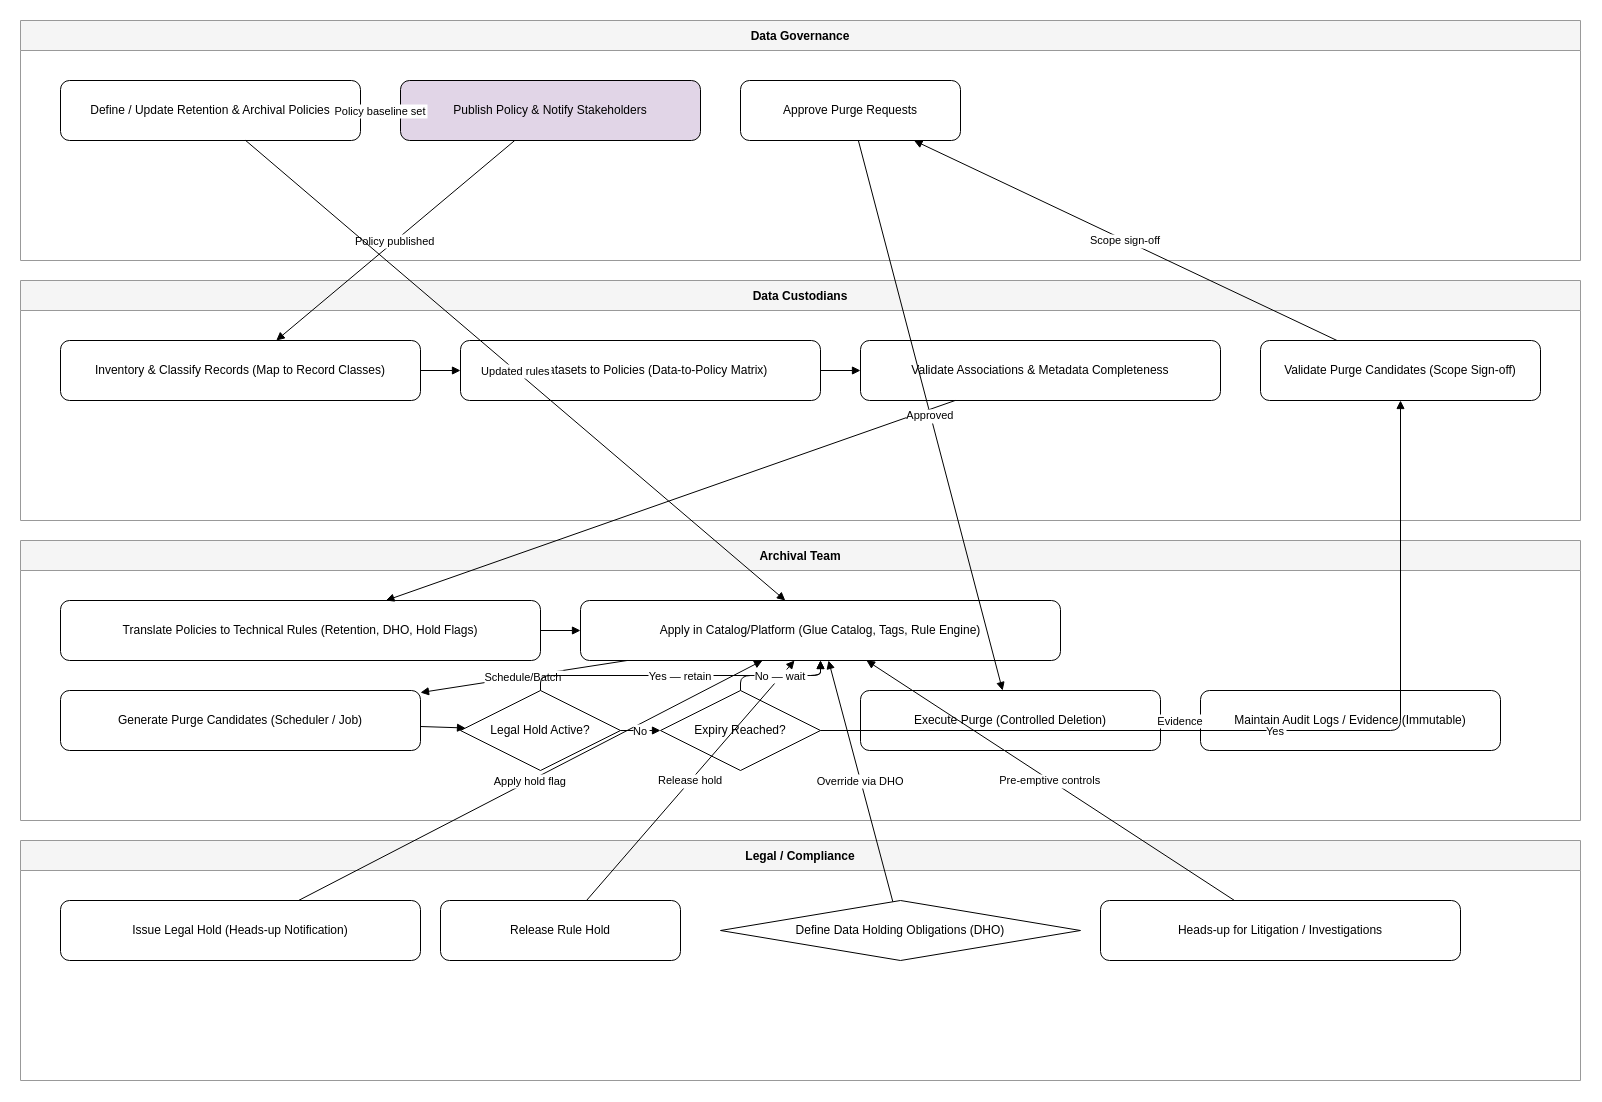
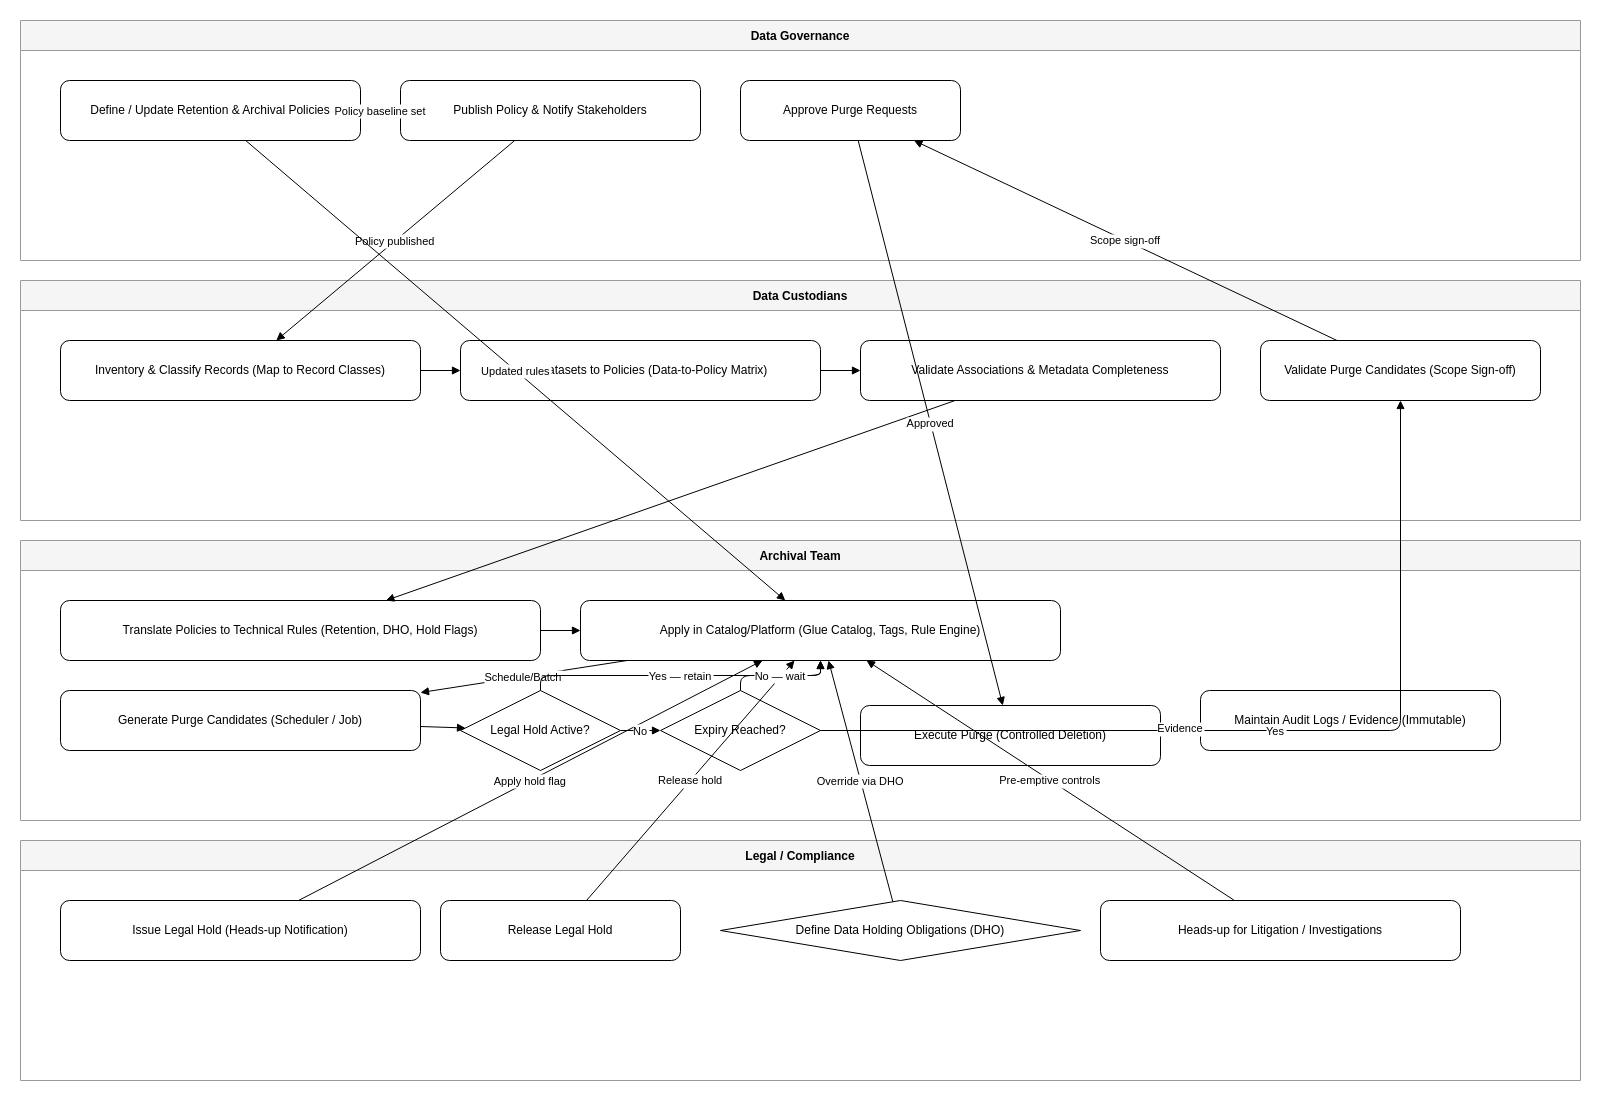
  <mxCell id="0" />
  <mxCell id="1" parent="0" />
  <mxCell id="2" value="Data Governance" style="swimlane;horizontal=1;startSize=30;fillColor=#f5f5f5;strokeColor=#999;" vertex="1" parent="1"><mxGeometry x="20" y="20" width="1560" height="240" as="geometry" /></mxCell>
  <mxCell id="3" value="Data Custodians" style="swimlane;horizontal=1;startSize=30;fillColor=#f5f5f5;strokeColor=#999;" vertex="1" parent="1"><mxGeometry x="20" y="280" width="1560" height="240" as="geometry" /></mxCell>
  <mxCell id="4" value="Archival Team" style="swimlane;horizontal=1;startSize=30;fillColor=#f5f5f5;strokeColor=#999;" vertex="1" parent="1"><mxGeometry x="20" y="540" width="1560" height="280" as="geometry" /></mxCell>
  <mxCell id="5" value="Legal / Compliance" style="swimlane;horizontal=1;startSize=30;fillColor=#f5f5f5;strokeColor=#999;" vertex="1" parent="1"><mxGeometry x="20" y="840" width="1560" height="240" as="geometry" /></mxCell>
  <mxCell id="6" value="Define / Update Retention &amp; Archival Policies" style="rounded=1;whiteSpace=wrap;html=1;" vertex="1" parent="2"><mxGeometry x="40" y="60" width="300" height="60" as="geometry" /></mxCell>
- <mxCell id="7" value="Publish Policy &amp; Notify Stakeholders" style="rounded=1;whiteSpace=wrap;html=1;fillColor=#e1d5e7;" vertex="1" parent="2"><mxGeometry x="380" y="60" width="300" height="60" as="geometry" /></mxCell>
+ <mxCell id="7" value="Publish Policy &amp; Notify Stakeholders" style="rounded=1;whiteSpace=wrap;html=1;" vertex="1" parent="2"><mxGeometry x="380" y="60" width="300" height="60" as="geometry" /></mxCell>
  <mxCell id="8" value="Approve Purge Requests" style="rounded=1;whiteSpace=wrap;html=1;" vertex="1" parent="2"><mxGeometry x="720" y="60" width="220" height="60" as="geometry" /></mxCell>
  <mxCell id="9" value="Inventory &amp; Classify Records (Map to Record Classes)" style="rounded=1;whiteSpace=wrap;html=1;" vertex="1" parent="3"><mxGeometry x="40" y="60" width="360" height="60" as="geometry" /></mxCell>
  <mxCell id="10" value="Map Datasets to Policies (Data-to-Policy Matrix)" style="rounded=1;whiteSpace=wrap;html=1;" vertex="1" parent="3"><mxGeometry x="440" y="60" width="360" height="60" as="geometry" /></mxCell>
  <mxCell id="11" value="Validate Associations &amp; Metadata Completeness" style="rounded=1;whiteSpace=wrap;html=1;" vertex="1" parent="3"><mxGeometry x="840" y="60" width="360" height="60" as="geometry" /></mxCell>
  <mxCell id="12" value="Validate Purge Candidates (Scope Sign-off)" style="rounded=1;whiteSpace=wrap;html=1;" vertex="1" parent="3"><mxGeometry x="1240" y="60" width="280" height="60" as="geometry" /></mxCell>
  <mxCell id="13" value="Translate Policies to Technical Rules (Retention, DHO, Hold Flags)" style="rounded=1;whiteSpace=wrap;html=1;" vertex="1" parent="4"><mxGeometry x="40" y="60" width="480" height="60" as="geometry" /></mxCell>
  <mxCell id="14" value="Apply in Catalog/Platform (Glue Catalog, Tags, Rule Engine)" style="rounded=1;whiteSpace=wrap;html=1;" vertex="1" parent="4"><mxGeometry x="560" y="60" width="480" height="60" as="geometry" /></mxCell>
  <mxCell id="15" value="Generate Purge Candidates (Scheduler / Job)" style="rounded=1;whiteSpace=wrap;html=1;" vertex="1" parent="4"><mxGeometry x="40" y="150" width="360" height="60" as="geometry" /></mxCell>
  <mxCell id="16" value="Legal Hold Active?" style="shape=rhombus;perimeter=rhombusPerimeter;whiteSpace=wrap;html=1;" vertex="1" parent="4"><mxGeometry x="440" y="150" width="160" height="80" as="geometry" /></mxCell>
  <mxCell id="17" value="Expiry Reached?" style="shape=rhombus;perimeter=rhombusPerimeter;whiteSpace=wrap;html=1;" vertex="1" parent="4"><mxGeometry x="640" y="150" width="160" height="80" as="geometry" /></mxCell>
- <mxCell id="18" value="Execute Purge (Controlled Deletion)" style="rounded=1;whiteSpace=wrap;html=1;" vertex="1" parent="4"><mxGeometry x="840" y="150" width="300" height="60" as="geometry" /></mxCell>
+ <mxCell id="18" value="Execute Purge (Controlled Deletion)" style="rounded=1;whiteSpace=wrap;html=1;" vertex="1" parent="4"><mxGeometry x="840" y="165" width="300" height="60" as="geometry" /></mxCell>
  <mxCell id="19" value="Maintain Audit Logs / Evidence (Immutable)" style="rounded=1;whiteSpace=wrap;html=1;" vertex="1" parent="4"><mxGeometry x="1180" y="150" width="300" height="60" as="geometry" /></mxCell>
  <mxCell id="20" value="Issue Legal Hold (Heads-up Notification)" style="rounded=1;whiteSpace=wrap;html=1;" vertex="1" parent="5"><mxGeometry x="40" y="60" width="360" height="60" as="geometry" /></mxCell>
- <mxCell id="21" value="Release Rule Hold" style="rounded=1;whiteSpace=wrap;html=1;" vertex="1" parent="5"><mxGeometry x="420" y="60" width="240" height="60" as="geometry" /></mxCell>
+ <mxCell id="21" value="Release Legal Hold" style="rounded=1;whiteSpace=wrap;html=1;" vertex="1" parent="5"><mxGeometry x="420" y="60" width="240" height="60" as="geometry" /></mxCell>
  <mxCell id="22" value="Define Data Holding Obligations (DHO)" style="rhombus;whiteSpace=wrap;html=1;" vertex="1" parent="5"><mxGeometry x="700" y="60" width="360" height="60" as="geometry" /></mxCell>
  <mxCell id="23" value="Heads-up for Litigation / Investigations" style="rounded=1;whiteSpace=wrap;html=1;" vertex="1" parent="5"><mxGeometry x="1080" y="60" width="360" height="60" as="geometry" /></mxCell>
  <mxCell id="24" value="Policy baseline set" edge="1" parent="1" source="6" target="7" style="endArrow=block;endFill=1;rounded=1;"><mxGeometry relative="1" as="geometry" /></mxCell>
  <mxCell id="25" value="Policy published" edge="1" parent="1" source="7" target="9" style="endArrow=block;endFill=1;rounded=1;"><mxGeometry relative="1" as="geometry" /></mxCell>
  <mxCell id="26" edge="1" parent="1" source="9" target="10" style="endArrow=block;endFill=1;rounded=1;"><mxGeometry relative="1" as="geometry" /></mxCell>
  <mxCell id="27" edge="1" parent="1" source="10" target="11" style="endArrow=block;endFill=1;rounded=1;"><mxGeometry relative="1" as="geometry" /></mxCell>
  <mxCell id="28" edge="1" parent="1" source="11" target="13" style="endArrow=block;endFill=1;rounded=1;"><mxGeometry relative="1" as="geometry" /></mxCell>
  <mxCell id="29" edge="1" parent="1" source="13" target="14" style="endArrow=block;endFill=1;rounded=1;"><mxGeometry relative="1" as="geometry" /></mxCell>
  <mxCell id="30" value="Updated rules" edge="1" parent="1" source="6" target="14" style="endArrow=block;endFill=1;rounded=1;"><mxGeometry relative="1" as="geometry" /></mxCell>
  <mxCell id="31" value="Apply hold flag" edge="1" parent="1" source="20" target="14" style="endArrow=block;endFill=1;rounded=1;"><mxGeometry relative="1" as="geometry" /></mxCell>
  <mxCell id="32" value="Release hold" edge="1" parent="1" source="21" target="14" style="endArrow=block;endFill=1;rounded=1;"><mxGeometry relative="1" as="geometry" /></mxCell>
  <mxCell id="33" value="Override via DHO" edge="1" parent="1" source="22" target="14" style="endArrow=block;endFill=1;rounded=1;"><mxGeometry relative="1" as="geometry" /></mxCell>
  <mxCell id="34" value="Pre-emptive controls" edge="1" parent="1" source="23" target="14" style="endArrow=block;endFill=1;rounded=1;"><mxGeometry relative="1" as="geometry" /></mxCell>
  <mxCell id="35" value="Schedule/Batch" edge="1" parent="1" source="14" target="15" style="endArrow=block;endFill=1;rounded=1;"><mxGeometry relative="1" as="geometry" /></mxCell>
  <mxCell id="36" edge="1" parent="1" source="15" target="16" style="endArrow=block;endFill=1;rounded=1;"><mxGeometry relative="1" as="geometry" /></mxCell>
  <mxCell id="37" value="Yes — retain" edge="1" parent="1" source="16" target="14" style="endArrow=block;endFill=1;rounded=1;edgeStyle=orthogonalEdgeStyle;"><mxGeometry relative="1" as="geometry" /></mxCell>
  <mxCell id="38" value="No" edge="1" parent="1" source="16" target="17" style="endArrow=block;endFill=1;rounded=1;edgeStyle=orthogonalEdgeStyle;"><mxGeometry relative="1" as="geometry" /></mxCell>
  <mxCell id="39" value="No — wait" edge="1" parent="1" source="17" target="14" style="endArrow=block;endFill=1;rounded=1;edgeStyle=orthogonalEdgeStyle;"><mxGeometry relative="1" as="geometry" /></mxCell>
  <mxCell id="40" value="Yes" edge="1" parent="1" source="17" target="12" style="endArrow=block;endFill=1;rounded=1;edgeStyle=orthogonalEdgeStyle;"><mxGeometry relative="1" as="geometry" /></mxCell>
  <mxCell id="41" value="Scope sign-off" edge="1" parent="1" source="12" target="8" style="endArrow=block;endFill=1;rounded=1;"><mxGeometry relative="1" as="geometry" /></mxCell>
  <mxCell id="42" value="Approved" edge="1" parent="1" source="8" target="18" style="endArrow=block;endFill=1;rounded=1;"><mxGeometry relative="1" as="geometry" /></mxCell>
  <mxCell id="43" value="Evidence" edge="1" parent="1" source="18" target="19" style="endArrow=block;endFill=1;rounded=1;"><mxGeometry relative="1" as="geometry" /></mxCell>
